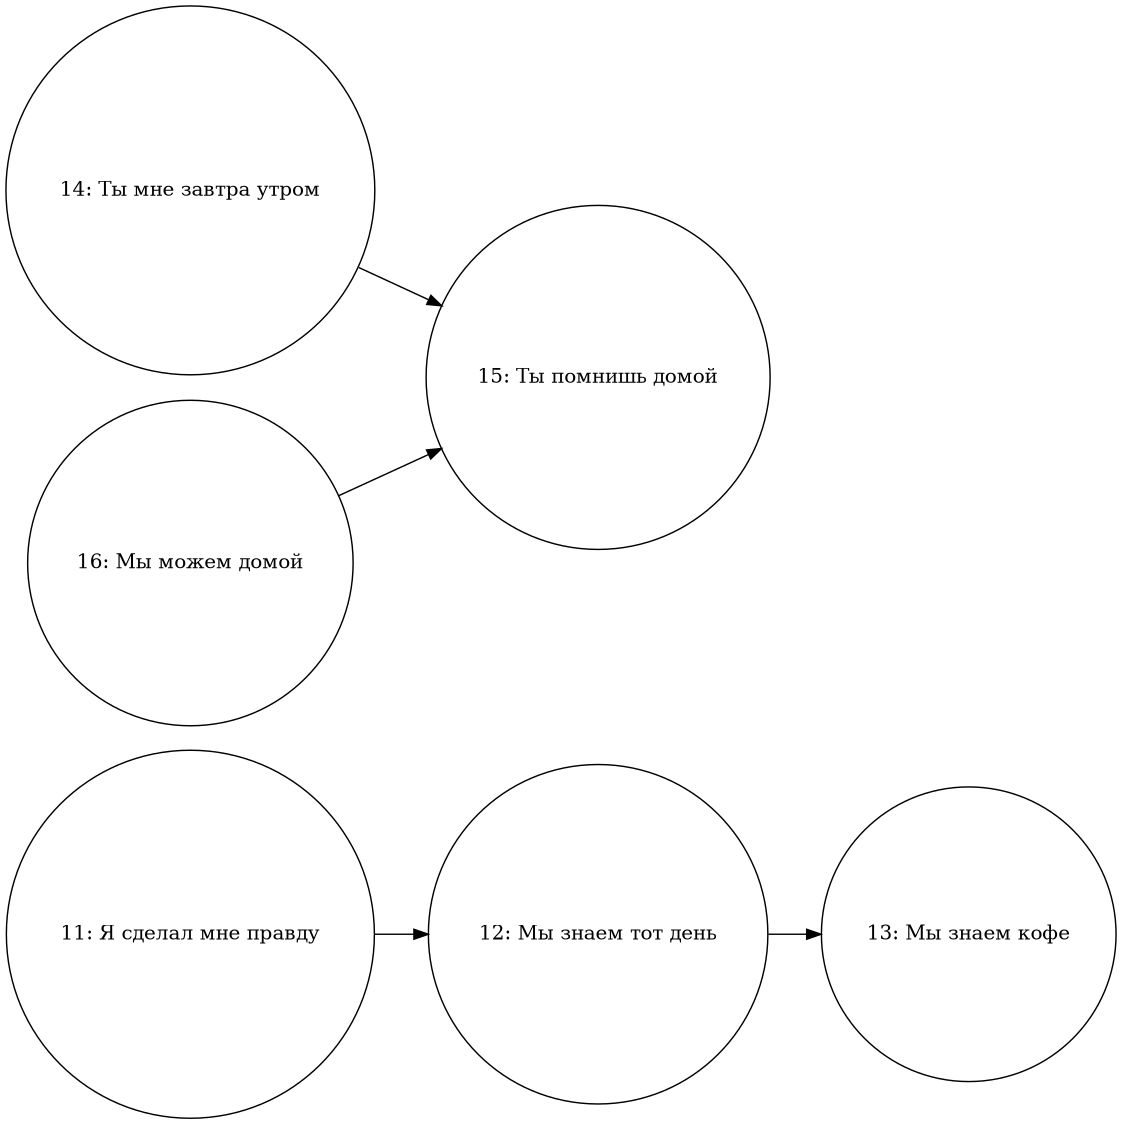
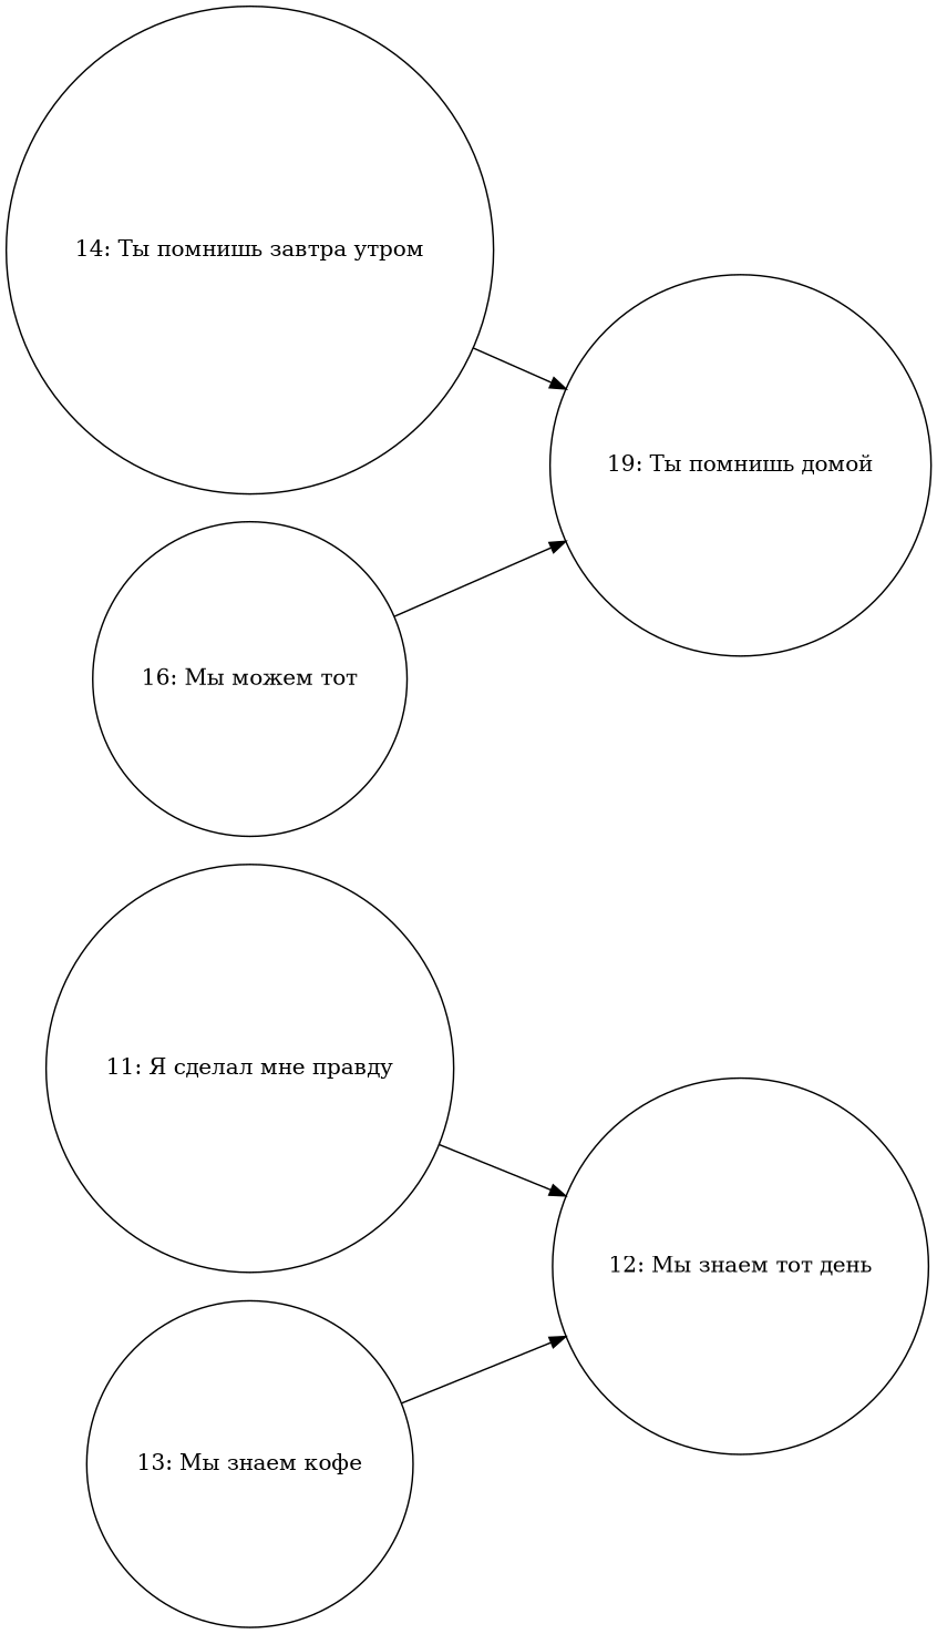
  digraph {
    rankdir=LR
    node [shape=circle]
    n1 [label="11: Я сделал мне правду"]
    n2 [label="12: Мы знаем тот день"]
    n3 [label="13: Мы знаем кофе"]
-   n4 [label="14: Ты мне завтра утром"]
-   n5 [label="15: Ты помнишь домой"]
-   n6 [label="16: Мы можем домой"]
+   n4 [label="14: Ты помнишь завтра утром"]
+   n5 [label="19: Ты помнишь домой"]
+   n6 [label="16: Мы можем тот"]
    n1 -> n2
-   n2 -> n3
+   n3 -> n2
    n4 -> n5
    n6 -> n5
  }
